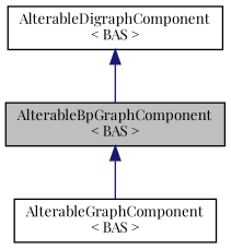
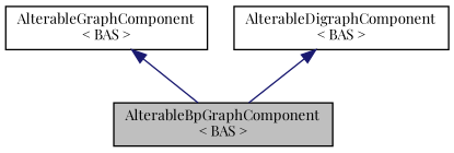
  digraph {
    fontname="Playfair Display"
    node [color=black fillcolor=white fontname="Playfair Display" fontsize=10 shape=record style=filled]
    edge [color=midnightblue dir=back fontname="Playfair Display" fontsize=10 labelfontname=FreeSans labelfontsize=10 style=solid]
    n1 [fillcolor=grey75 fontcolor=black height=0.2 label="AlterableBpGraphComponent\l\< BAS \>" width=0.4]
    n2 [height=0.2 label="AlterableGraphComponent\l\< BAS \>" width=0.4]
    n3 [height=0.2 label="AlterableDigraphComponent\l\< BAS \>" width=0.4]
-   n1 -> n2
+   n2 -> n1
    n3 -> n1
  }
